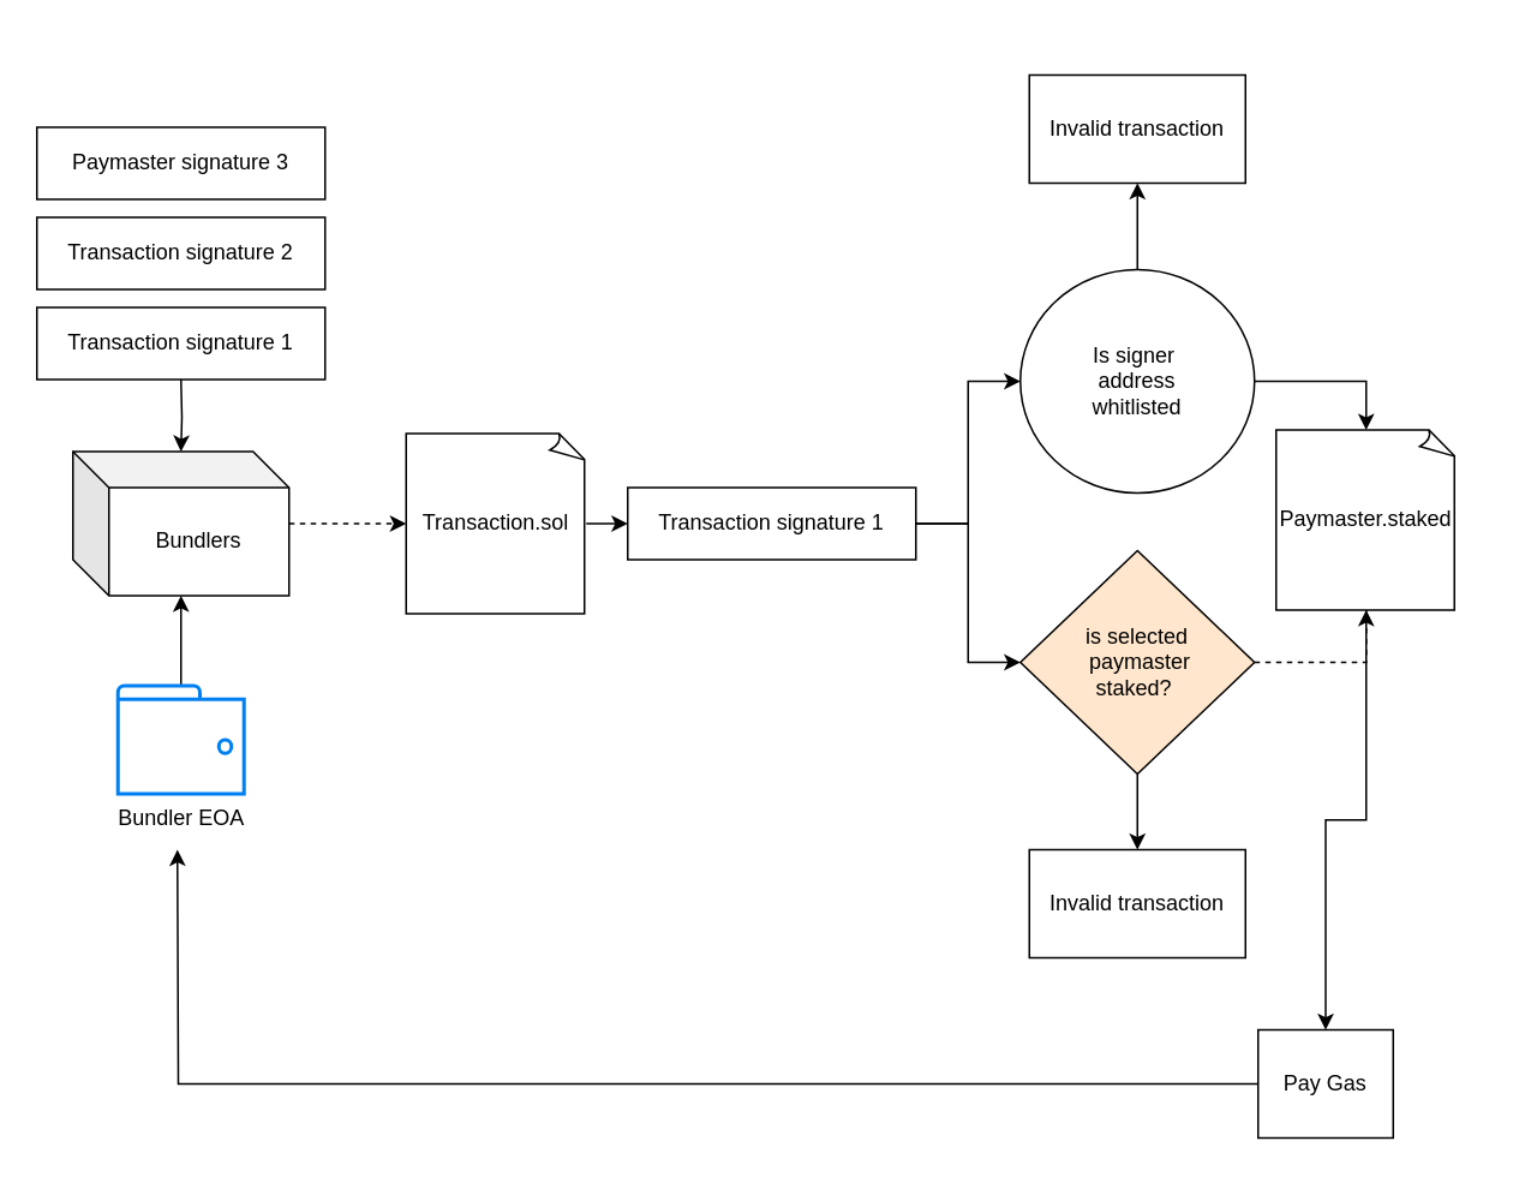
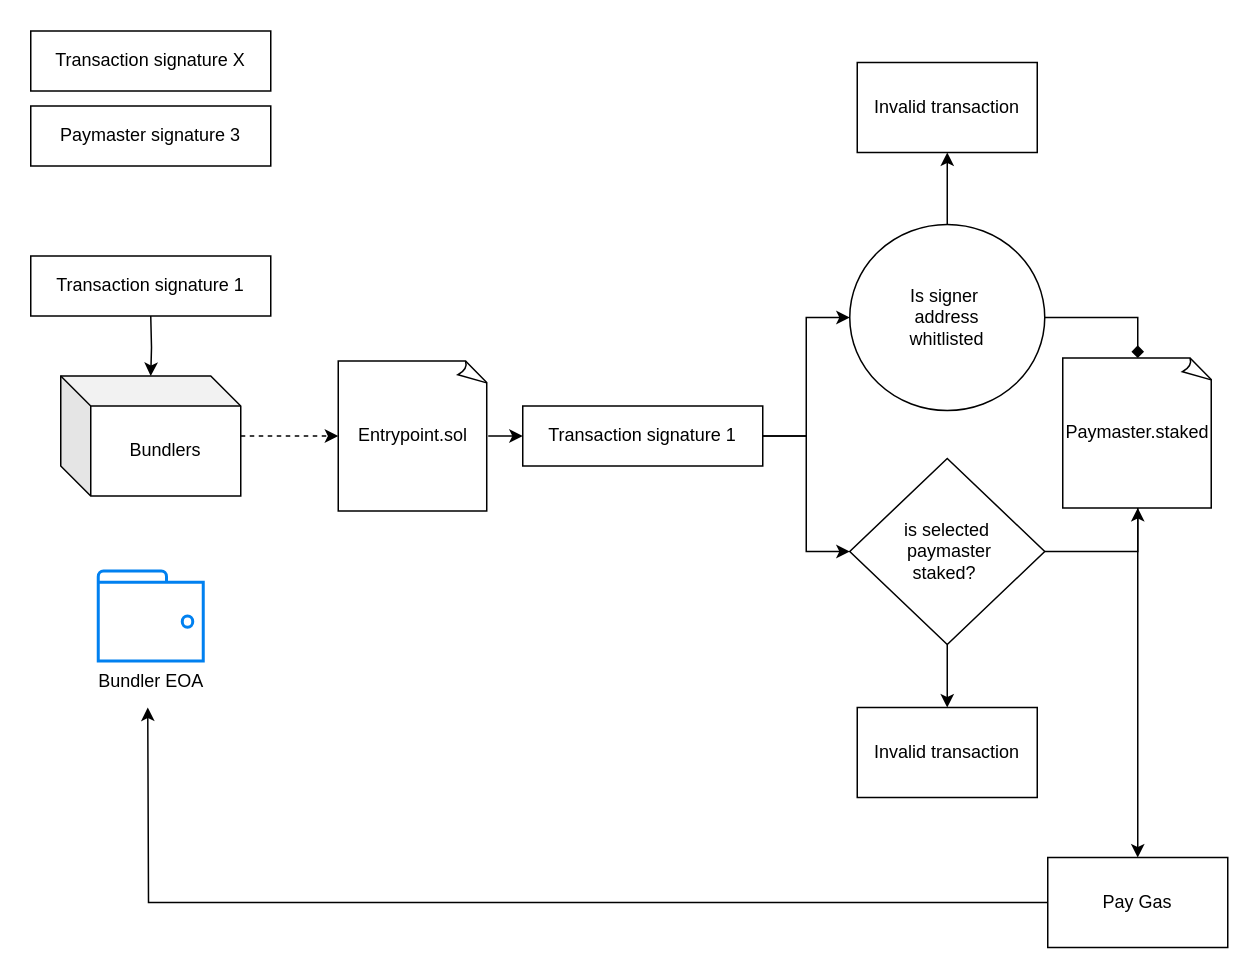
  <mxCell id="0" />
  <mxCell id="1" parent="0" />
  <mxCell id="2" value="Bundlers" style="shape=cube;whiteSpace=wrap;html=1;boundedLbl=1;backgroundOutline=1;darkOpacity=0.05;darkOpacity2=0.1;" vertex="1" parent="1"><mxGeometry x="40" y="250" width="120" height="80" as="geometry" /></mxCell>
  <mxCell id="3" value="" style="edgeStyle=orthogonalEdgeStyle;rounded=0;orthogonalLoop=1;jettySize=auto;html=1;" edge="1" parent="1" target="2"><mxGeometry relative="1" as="geometry"><mxPoint x="100" y="210" as="sourcePoint" /></mxGeometry></mxCell>
  <mxCell id="4" value="Paymaster signature 3" style="rounded=0;whiteSpace=wrap;html=1;" vertex="1" parent="1"><mxGeometry x="20" y="70" width="160" height="40" as="geometry" /></mxCell>
- <mxCell id="6" value="Transaction signature 2" style="rounded=0;whiteSpace=wrap;html=1;" vertex="1" parent="1"><mxGeometry x="20" y="120" width="160" height="40" as="geometry" /></mxCell>
+ <mxCell id="5" value="Transaction signature X" style="rounded=0;whiteSpace=wrap;html=1;" vertex="1" parent="1"><mxGeometry x="20" y="20" width="160" height="40" as="geometry" /></mxCell>
  <mxCell id="7" value="Transaction signature 1" style="rounded=0;whiteSpace=wrap;html=1;" vertex="1" parent="1"><mxGeometry x="20" y="170" width="160" height="40" as="geometry" /></mxCell>
- <mxCell id="8" value="" style="edgeStyle=orthogonalEdgeStyle;rounded=0;orthogonalLoop=1;jettySize=auto;html=1;" edge="1" parent="1" source="9" target="2"><mxGeometry relative="1" as="geometry" /></mxCell>
  <mxCell id="9" value="Bundler EOA" style="html=1;verticalLabelPosition=bottom;align=center;labelBackgroundColor=#ffffff;verticalAlign=top;strokeWidth=2;strokeColor=#0080F0;shadow=0;dashed=0;shape=mxgraph.ios7.icons.wallet;" vertex="1" parent="1"><mxGeometry x="65" y="380" width="70" height="60" as="geometry" /></mxCell>
  <mxCell id="10" style="edgeStyle=orthogonalEdgeStyle;rounded=0;orthogonalLoop=1;jettySize=auto;html=1;entryX=0;entryY=0.5;entryDx=0;entryDy=0;" edge="1" parent="1" source="11" target="19"><mxGeometry relative="1" as="geometry" /></mxCell>
- <mxCell id="11" value="Transaction.sol" style="whiteSpace=wrap;html=1;shape=mxgraph.basic.document" vertex="1" parent="1"><mxGeometry x="225" y="240" width="100" height="100" as="geometry" /></mxCell>
+ <mxCell id="11" value="Entrypoint.sol" style="whiteSpace=wrap;html=1;shape=mxgraph.basic.document" vertex="1" parent="1"><mxGeometry x="225" y="240" width="100" height="100" as="geometry" /></mxCell>
  <mxCell id="12" style="edgeStyle=orthogonalEdgeStyle;rounded=0;orthogonalLoop=1;jettySize=auto;html=1;entryX=0;entryY=0.5;entryDx=0;entryDy=0;entryPerimeter=0;dashed=1;" edge="1" parent="1" source="2" target="11"><mxGeometry relative="1" as="geometry" /></mxCell>
  <mxCell id="13" value="" style="edgeStyle=orthogonalEdgeStyle;rounded=0;orthogonalLoop=1;jettySize=auto;html=1;" edge="1" parent="1" source="14" target="26"><mxGeometry relative="1" as="geometry" /></mxCell>
  <mxCell id="14" value="Is signer&amp;nbsp;&lt;br&gt;address&lt;br&gt;whitlisted" style="ellipse;whiteSpace=wrap;html=1;" vertex="1" parent="1"><mxGeometry x="566" y="149" width="130" height="124" as="geometry" /></mxCell>
  <mxCell id="15" value="" style="edgeStyle=orthogonalEdgeStyle;rounded=0;orthogonalLoop=1;jettySize=auto;html=1;" edge="1" parent="1" source="16" target="27"><mxGeometry relative="1" as="geometry" /></mxCell>
- <mxCell id="16" value="is selected&lt;br&gt;&amp;nbsp;paymaster&lt;br&gt;staked?&amp;nbsp;" style="rhombus;whiteSpace=wrap;html=1;fillColor=#ffe6cc;" vertex="1" parent="1"><mxGeometry x="566" y="305" width="130" height="124" as="geometry" /></mxCell>
+ <mxCell id="16" value="is selected&lt;br&gt;&amp;nbsp;paymaster&lt;br&gt;staked?&amp;nbsp;" style="rhombus;whiteSpace=wrap;html=1;" vertex="1" parent="1"><mxGeometry x="566" y="305" width="130" height="124" as="geometry" /></mxCell>
  <mxCell id="17" style="edgeStyle=orthogonalEdgeStyle;rounded=0;orthogonalLoop=1;jettySize=auto;html=1;entryX=0;entryY=0.5;entryDx=0;entryDy=0;" edge="1" parent="1" source="19" target="14"><mxGeometry relative="1" as="geometry" /></mxCell>
  <mxCell id="18" style="edgeStyle=orthogonalEdgeStyle;rounded=0;orthogonalLoop=1;jettySize=auto;html=1;entryX=0;entryY=0.5;entryDx=0;entryDy=0;" edge="1" parent="1" source="19" target="16"><mxGeometry relative="1" as="geometry" /></mxCell>
  <mxCell id="19" value="Transaction signature 1" style="rounded=0;whiteSpace=wrap;html=1;" vertex="1" parent="1"><mxGeometry x="348" y="270" width="160" height="40" as="geometry" /></mxCell>
  <mxCell id="20" value="" style="edgeStyle=orthogonalEdgeStyle;rounded=0;orthogonalLoop=1;jettySize=auto;html=1;" edge="1" parent="1" source="21" target="25"><mxGeometry relative="1" as="geometry" /></mxCell>
  <mxCell id="21" value="Paymaster.staked" style="whiteSpace=wrap;html=1;shape=mxgraph.basic.document" vertex="1" parent="1"><mxGeometry x="708" y="238" width="100" height="100" as="geometry" /></mxCell>
- <mxCell id="22" style="edgeStyle=orthogonalEdgeStyle;rounded=0;orthogonalLoop=1;jettySize=auto;html=1;entryX=0.5;entryY=0;entryDx=0;entryDy=0;entryPerimeter=0;" edge="1" parent="1" source="14" target="21"><mxGeometry relative="1" as="geometry" /></mxCell>
- <mxCell id="23" style="edgeStyle=orthogonalEdgeStyle;rounded=0;orthogonalLoop=1;jettySize=auto;html=1;entryX=0.5;entryY=1;entryDx=0;entryDy=0;entryPerimeter=0;dashed=1;" edge="1" parent="1" source="16" target="21"><mxGeometry relative="1" as="geometry" /></mxCell>
+ <mxCell id="22" style="edgeStyle=orthogonalEdgeStyle;rounded=0;orthogonalLoop=1;jettySize=auto;html=1;entryX=0.5;entryY=0;entryDx=0;entryDy=0;entryPerimeter=0;endArrow=diamond;" edge="1" parent="1" source="14" target="21"><mxGeometry relative="1" as="geometry" /></mxCell>
+ <mxCell id="23" style="edgeStyle=orthogonalEdgeStyle;rounded=0;orthogonalLoop=1;jettySize=auto;html=1;entryX=0.5;entryY=1;entryDx=0;entryDy=0;entryPerimeter=0;" edge="1" parent="1" source="16" target="21"><mxGeometry relative="1" as="geometry" /></mxCell>
  <mxCell id="24" style="edgeStyle=orthogonalEdgeStyle;rounded=0;orthogonalLoop=1;jettySize=auto;html=1;" edge="1" parent="1" source="25"><mxGeometry relative="1" as="geometry"><mxPoint x="98" y="471" as="targetPoint" /></mxGeometry></mxCell>
- <mxCell id="25" value="Pay Gas" style="whiteSpace=wrap;html=1;" vertex="1" parent="1"><mxGeometry x="698" y="571" width="75" height="60" as="geometry" /></mxCell>
+ <mxCell id="25" value="Pay Gas" style="whiteSpace=wrap;html=1;" vertex="1" parent="1"><mxGeometry x="698" y="571" width="120" height="60" as="geometry" /></mxCell>
  <mxCell id="26" value="Invalid transaction" style="rounded=0;whiteSpace=wrap;html=1;" vertex="1" parent="1"><mxGeometry x="571" y="41" width="120" height="60" as="geometry" /></mxCell>
  <mxCell id="27" value="Invalid transaction" style="rounded=0;whiteSpace=wrap;html=1;" vertex="1" parent="1"><mxGeometry x="571" y="471" width="120" height="60" as="geometry" /></mxCell>
